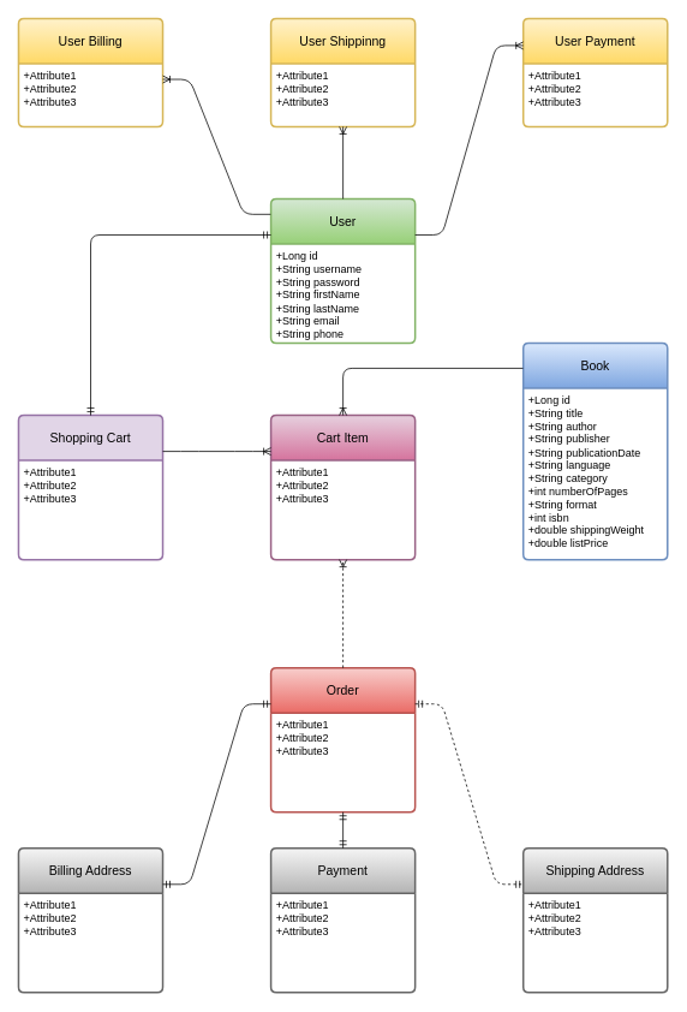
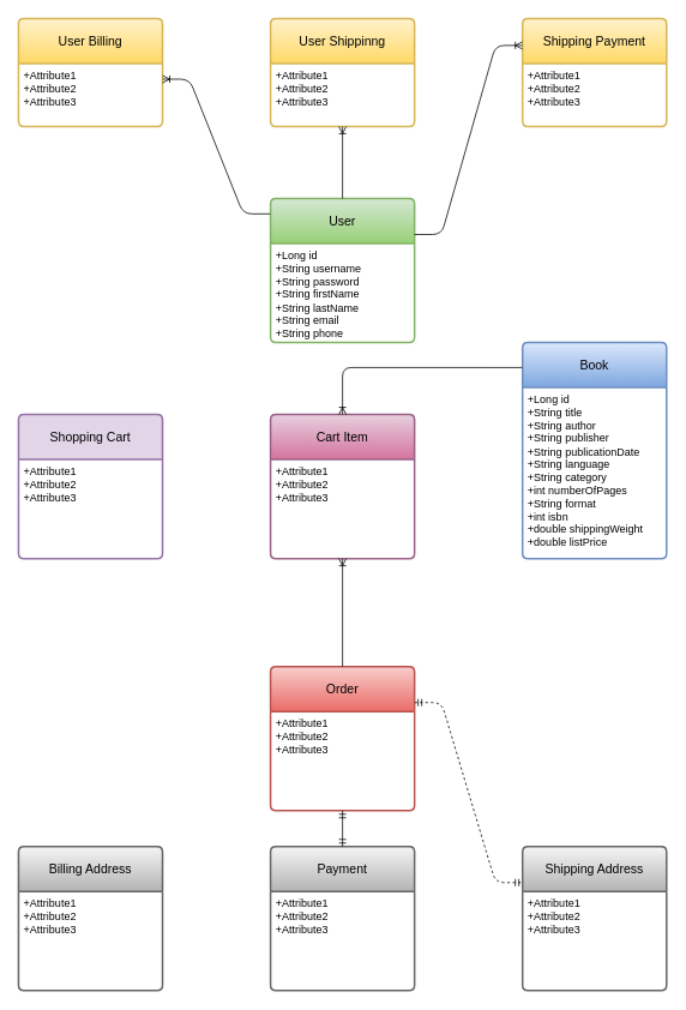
  <mxCell id="0" />
  <mxCell id="1" parent="0" />
  <mxCell id="2" value="User" style="swimlane;childLayout=stackLayout;horizontal=1;startSize=50;horizontalStack=0;rounded=1;fontSize=14;fontStyle=0;strokeWidth=2;resizeParent=0;resizeLast=1;shadow=0;dashed=0;align=center;arcSize=4;whiteSpace=wrap;html=1;fillColor=#d5e8d4;strokeColor=#82b366;gradientColor=#97d077;" vertex="1" parent="1"><mxGeometry x="300" y="220" width="160" height="160" as="geometry" /></mxCell>
  <mxCell id="3" value="+Long id&lt;br&gt;+String username&lt;br&gt;+String password&lt;br&gt;+String firstName&lt;br&gt;+String lastName&lt;br&gt;+String email&lt;br&gt;+String phone" style="align=left;strokeColor=none;fillColor=none;spacingLeft=4;fontSize=12;verticalAlign=top;resizable=0;rotatable=0;part=1;html=1;" vertex="1" parent="2"><mxGeometry y="50" width="160" height="110" as="geometry" /></mxCell>
- <mxCell id="4" value="User Payment" style="swimlane;childLayout=stackLayout;horizontal=1;startSize=50;horizontalStack=0;rounded=1;fontSize=14;fontStyle=0;strokeWidth=2;resizeParent=0;resizeLast=1;shadow=0;dashed=0;align=center;arcSize=4;whiteSpace=wrap;html=1;fillColor=#fff2cc;gradientColor=#ffd966;strokeColor=#d6b656;" vertex="1" parent="1"><mxGeometry x="580" y="20" width="160" height="120" as="geometry" /></mxCell>
+ <mxCell id="4" value="Shipping Payment" style="swimlane;childLayout=stackLayout;horizontal=1;startSize=50;horizontalStack=0;rounded=1;fontSize=14;fontStyle=0;strokeWidth=2;resizeParent=0;resizeLast=1;shadow=0;dashed=0;align=center;arcSize=4;whiteSpace=wrap;html=1;fillColor=#fff2cc;gradientColor=#ffd966;strokeColor=#d6b656;" vertex="1" parent="1"><mxGeometry x="580" y="20" width="160" height="120" as="geometry" /></mxCell>
  <mxCell id="5" value="+Attribute1&#10;+Attribute2&#10;+Attribute3" style="align=left;strokeColor=none;fillColor=none;spacingLeft=4;fontSize=12;verticalAlign=top;resizable=0;rotatable=0;part=1;html=1;" vertex="1" parent="4"><mxGeometry y="50" width="160" height="70" as="geometry" /></mxCell>
  <mxCell id="6" value="User Shippinng" style="swimlane;childLayout=stackLayout;horizontal=1;startSize=50;horizontalStack=0;rounded=1;fontSize=14;fontStyle=0;strokeWidth=2;resizeParent=0;resizeLast=1;shadow=0;dashed=0;align=center;arcSize=4;whiteSpace=wrap;html=1;fillColor=#fff2cc;gradientColor=#ffd966;strokeColor=#d6b656;" vertex="1" parent="1"><mxGeometry x="300" y="20" width="160" height="120" as="geometry" /></mxCell>
  <mxCell id="7" value="+Attribute1&#10;+Attribute2&#10;+Attribute3" style="align=left;strokeColor=none;fillColor=none;spacingLeft=4;fontSize=12;verticalAlign=top;resizable=0;rotatable=0;part=1;html=1;" vertex="1" parent="6"><mxGeometry y="50" width="160" height="70" as="geometry" /></mxCell>
  <mxCell id="8" value="User Billing" style="swimlane;childLayout=stackLayout;horizontal=1;startSize=50;horizontalStack=0;rounded=1;fontSize=14;fontStyle=0;strokeWidth=2;resizeParent=0;resizeLast=1;shadow=0;dashed=0;align=center;arcSize=4;whiteSpace=wrap;html=1;fillColor=#fff2cc;gradientColor=#ffd966;strokeColor=#d6b656;" vertex="1" parent="1"><mxGeometry x="20" y="20" width="160" height="120" as="geometry" /></mxCell>
  <mxCell id="9" value="+Attribute1&#10;+Attribute2&#10;+Attribute3" style="align=left;strokeColor=none;fillColor=none;spacingLeft=4;fontSize=12;verticalAlign=top;resizable=0;rotatable=0;part=1;html=1;" vertex="1" parent="8"><mxGeometry y="50" width="160" height="70" as="geometry" /></mxCell>
  <mxCell id="10" value="" style="edgeStyle=entityRelationEdgeStyle;fontSize=12;html=1;endArrow=ERoneToMany;rounded=1;entryX=0;entryY=0.25;entryDx=0;entryDy=0;exitX=1;exitY=0.25;exitDx=0;exitDy=0;curved=0;" edge="1" parent="1" source="2" target="4"><mxGeometry width="100" height="100" relative="1" as="geometry"><mxPoint x="360" y="190" as="sourcePoint" /><mxPoint x="350" y="30" as="targetPoint" /></mxGeometry></mxCell>
  <mxCell id="11" value="" style="fontSize=12;html=1;endArrow=ERoneToMany;rounded=1;entryX=0.5;entryY=1;entryDx=0;entryDy=0;" edge="1" parent="1" target="7"><mxGeometry width="100" height="100" relative="1" as="geometry"><mxPoint x="380" y="220" as="sourcePoint" /><mxPoint x="330" y="430" as="targetPoint" /></mxGeometry></mxCell>
  <mxCell id="12" value="" style="edgeStyle=entityRelationEdgeStyle;fontSize=12;html=1;endArrow=ERoneToMany;rounded=1;entryX=1;entryY=0.25;entryDx=0;entryDy=0;exitX=-0.002;exitY=0.107;exitDx=0;exitDy=0;curved=0;exitPerimeter=0;" edge="1" parent="1" source="2" target="9"><mxGeometry width="100" height="100" relative="1" as="geometry"><mxPoint x="280" y="520" as="sourcePoint" /><mxPoint x="380" y="420" as="targetPoint" /></mxGeometry></mxCell>
  <mxCell id="13" value="Shopping Cart" style="swimlane;childLayout=stackLayout;horizontal=1;startSize=50;horizontalStack=0;rounded=1;fontSize=14;fontStyle=0;strokeWidth=2;resizeParent=0;resizeLast=1;shadow=0;dashed=0;align=center;arcSize=4;whiteSpace=wrap;html=1;fillColor=#e1d5e7;strokeColor=#9673a6;" vertex="1" parent="1"><mxGeometry x="20" y="460" width="160" height="160" as="geometry" /></mxCell>
  <mxCell id="14" value="+Attribute1&#10;+Attribute2&#10;+Attribute3" style="align=left;strokeColor=none;fillColor=none;spacingLeft=4;fontSize=12;verticalAlign=top;resizable=0;rotatable=0;part=1;html=1;" vertex="1" parent="13"><mxGeometry y="50" width="160" height="110" as="geometry" /></mxCell>
- <mxCell id="15" value="" style="edgeStyle=orthogonalEdgeStyle;fontSize=12;html=1;endArrow=ERmandOne;startArrow=ERmandOne;rounded=1;exitX=0.5;exitY=0;exitDx=0;exitDy=0;entryX=0;entryY=0.25;entryDx=0;entryDy=0;curved=0;" edge="1" parent="1" source="13" target="2"><mxGeometry width="100" height="100" relative="1" as="geometry"><mxPoint x="640" y="430" as="sourcePoint" /><mxPoint x="230" y="290" as="targetPoint" /></mxGeometry></mxCell>
  <mxCell id="16" value="Book" style="swimlane;childLayout=stackLayout;horizontal=1;startSize=50;horizontalStack=0;rounded=1;fontSize=14;fontStyle=0;strokeWidth=2;resizeParent=0;resizeLast=1;shadow=0;dashed=0;align=center;arcSize=4;whiteSpace=wrap;html=1;fillColor=#dae8fc;strokeColor=#6c8ebf;gradientColor=#7ea6e0;" vertex="1" parent="1"><mxGeometry x="580" y="380" width="160" height="240" as="geometry" /></mxCell>
  <mxCell id="17" value="+Long id&lt;br&gt;+String title&lt;br&gt;+String author&lt;br&gt;+String publisher&lt;br&gt;+String publicationDate&lt;br&gt;+String language&lt;br&gt;+String category&lt;br&gt;+int numberOfPages&lt;br&gt;+String format&lt;br&gt;+int isbn&lt;br&gt;+double shippingWeight&lt;br&gt;+double listPrice" style="align=left;strokeColor=none;fillColor=none;spacingLeft=4;fontSize=12;verticalAlign=top;resizable=0;rotatable=0;part=1;html=1;" vertex="1" parent="16"><mxGeometry y="50" width="160" height="190" as="geometry" /></mxCell>
  <mxCell id="18" value="Cart Item" style="swimlane;childLayout=stackLayout;horizontal=1;startSize=50;horizontalStack=0;rounded=1;fontSize=14;fontStyle=0;strokeWidth=2;resizeParent=0;resizeLast=1;shadow=0;dashed=0;align=center;arcSize=4;whiteSpace=wrap;html=1;fillColor=#e6d0de;gradientColor=#d5739d;strokeColor=#996185;" vertex="1" parent="1"><mxGeometry x="300" y="460" width="160" height="160" as="geometry" /></mxCell>
  <mxCell id="19" value="+Attribute1&#10;+Attribute2&#10;+Attribute3" style="align=left;strokeColor=none;fillColor=none;spacingLeft=4;fontSize=12;verticalAlign=top;resizable=0;rotatable=0;part=1;html=1;" vertex="1" parent="18"><mxGeometry y="50" width="160" height="110" as="geometry" /></mxCell>
  <mxCell id="20" value="" style="fontSize=12;html=1;endArrow=ERoneToMany;rounded=1;exitX=-0.002;exitY=0.116;exitDx=0;exitDy=0;entryX=0.5;entryY=0;entryDx=0;entryDy=0;elbow=vertical;edgeStyle=orthogonalEdgeStyle;curved=0;exitPerimeter=0;" edge="1" parent="1" source="16" target="18"><mxGeometry width="100" height="100" relative="1" as="geometry"><mxPoint x="570" y="520" as="sourcePoint" /><mxPoint x="670" y="420" as="targetPoint" /></mxGeometry></mxCell>
- <mxCell id="21" value="" style="edgeStyle=entityRelationEdgeStyle;fontSize=12;html=1;endArrow=ERoneToMany;rounded=1;exitX=1;exitY=0.25;exitDx=0;exitDy=0;curved=0;entryX=0;entryY=0.25;entryDx=0;entryDy=0;" edge="1" parent="1" source="13" target="18"><mxGeometry width="100" height="100" relative="1" as="geometry"><mxPoint x="480" y="530" as="sourcePoint" /><mxPoint x="580" y="430" as="targetPoint" /></mxGeometry></mxCell>
  <mxCell id="22" value="Order" style="swimlane;childLayout=stackLayout;horizontal=1;startSize=50;horizontalStack=0;rounded=1;fontSize=14;fontStyle=0;strokeWidth=2;resizeParent=0;resizeLast=1;shadow=0;dashed=0;align=center;arcSize=4;whiteSpace=wrap;html=1;fillColor=#f8cecc;strokeColor=#b85450;gradientColor=#ea6b66;" vertex="1" parent="1"><mxGeometry x="300" y="740" width="160" height="160" as="geometry" /></mxCell>
  <mxCell id="23" value="+Attribute1&#10;+Attribute2&#10;+Attribute3" style="align=left;strokeColor=none;fillColor=none;spacingLeft=4;fontSize=12;verticalAlign=top;resizable=0;rotatable=0;part=1;html=1;" vertex="1" parent="22"><mxGeometry y="50" width="160" height="110" as="geometry" /></mxCell>
  <mxCell id="24" value="Billing Address" style="swimlane;childLayout=stackLayout;horizontal=1;startSize=50;horizontalStack=0;rounded=1;fontSize=14;fontStyle=0;strokeWidth=2;resizeParent=0;resizeLast=1;shadow=0;dashed=0;align=center;arcSize=4;whiteSpace=wrap;html=1;fillColor=#f5f5f5;gradientColor=#b3b3b3;strokeColor=#666666;" vertex="1" parent="1"><mxGeometry x="20" y="940" width="160" height="160" as="geometry" /></mxCell>
  <mxCell id="25" value="+Attribute1&#10;+Attribute2&#10;+Attribute3" style="align=left;strokeColor=none;fillColor=none;spacingLeft=4;fontSize=12;verticalAlign=top;resizable=0;rotatable=0;part=1;html=1;" vertex="1" parent="24"><mxGeometry y="50" width="160" height="110" as="geometry" /></mxCell>
  <mxCell id="26" value="Payment" style="swimlane;childLayout=stackLayout;horizontal=1;startSize=50;horizontalStack=0;rounded=1;fontSize=14;fontStyle=0;strokeWidth=2;resizeParent=0;resizeLast=1;shadow=0;dashed=0;align=center;arcSize=4;whiteSpace=wrap;html=1;fillColor=#f5f5f5;gradientColor=#b3b3b3;strokeColor=#666666;" vertex="1" parent="1"><mxGeometry x="300" y="940" width="160" height="160" as="geometry" /></mxCell>
  <mxCell id="27" value="+Attribute1&#10;+Attribute2&#10;+Attribute3" style="align=left;strokeColor=none;fillColor=none;spacingLeft=4;fontSize=12;verticalAlign=top;resizable=0;rotatable=0;part=1;html=1;" vertex="1" parent="26"><mxGeometry y="50" width="160" height="110" as="geometry" /></mxCell>
  <mxCell id="28" value="Shipping Address" style="swimlane;childLayout=stackLayout;horizontal=1;startSize=50;horizontalStack=0;rounded=1;fontSize=14;fontStyle=0;strokeWidth=2;resizeParent=0;resizeLast=1;shadow=0;dashed=0;align=center;arcSize=4;whiteSpace=wrap;html=1;fillColor=#f5f5f5;gradientColor=#b3b3b3;strokeColor=#666666;" vertex="1" parent="1"><mxGeometry x="580" y="940" width="160" height="160" as="geometry" /></mxCell>
  <mxCell id="29" value="+Attribute1&#10;+Attribute2&#10;+Attribute3" style="align=left;strokeColor=none;fillColor=none;spacingLeft=4;fontSize=12;verticalAlign=top;resizable=0;rotatable=0;part=1;html=1;" vertex="1" parent="28"><mxGeometry y="50" width="160" height="110" as="geometry" /></mxCell>
- <mxCell id="30" value="" style="fontSize=12;html=1;endArrow=ERoneToMany;rounded=1;entryX=0.5;entryY=1;entryDx=0;entryDy=0;exitX=0.5;exitY=0;exitDx=0;exitDy=0;dashed=1;" edge="1" parent="1" source="22" target="18"><mxGeometry width="100" height="100" relative="1" as="geometry"><mxPoint x="580" y="590" as="sourcePoint" /><mxPoint x="680" y="490" as="targetPoint" /></mxGeometry></mxCell>
- <mxCell id="31" value="" style="edgeStyle=entityRelationEdgeStyle;fontSize=12;html=1;endArrow=ERmandOne;startArrow=ERmandOne;rounded=1;entryX=0;entryY=0.25;entryDx=0;entryDy=0;curved=0;exitX=1;exitY=0.25;exitDx=0;exitDy=0;" edge="1" parent="1" source="24" target="22"><mxGeometry width="100" height="100" relative="1" as="geometry"><mxPoint x="350" y="790" as="sourcePoint" /><mxPoint x="450" y="690" as="targetPoint" /></mxGeometry></mxCell>
+ <mxCell id="30" value="" style="fontSize=12;html=1;endArrow=ERoneToMany;rounded=1;entryX=0.5;entryY=1;entryDx=0;entryDy=0;exitX=0.5;exitY=0;exitDx=0;exitDy=0;" edge="1" parent="1" source="22" target="18"><mxGeometry width="100" height="100" relative="1" as="geometry"><mxPoint x="580" y="590" as="sourcePoint" /><mxPoint x="680" y="490" as="targetPoint" /></mxGeometry></mxCell>
  <mxCell id="32" value="" style="edgeStyle=entityRelationEdgeStyle;fontSize=12;html=1;endArrow=ERmandOne;startArrow=ERmandOne;rounded=1;exitX=1;exitY=0.25;exitDx=0;exitDy=0;entryX=0;entryY=0.25;entryDx=0;entryDy=0;curved=0;dashed=1;" edge="1" parent="1" source="22" target="28"><mxGeometry width="100" height="100" relative="1" as="geometry"><mxPoint x="730" y="710" as="sourcePoint" /><mxPoint x="830" y="610" as="targetPoint" /></mxGeometry></mxCell>
  <mxCell id="33" value="" style="fontSize=12;html=1;endArrow=ERmandOne;startArrow=ERmandOne;rounded=0;entryX=0.5;entryY=1;entryDx=0;entryDy=0;exitX=0.5;exitY=0;exitDx=0;exitDy=0;" edge="1" parent="1" source="26" target="23"><mxGeometry width="100" height="100" relative="1" as="geometry"><mxPoint x="580" y="980" as="sourcePoint" /><mxPoint x="680" y="880" as="targetPoint" /></mxGeometry></mxCell>
